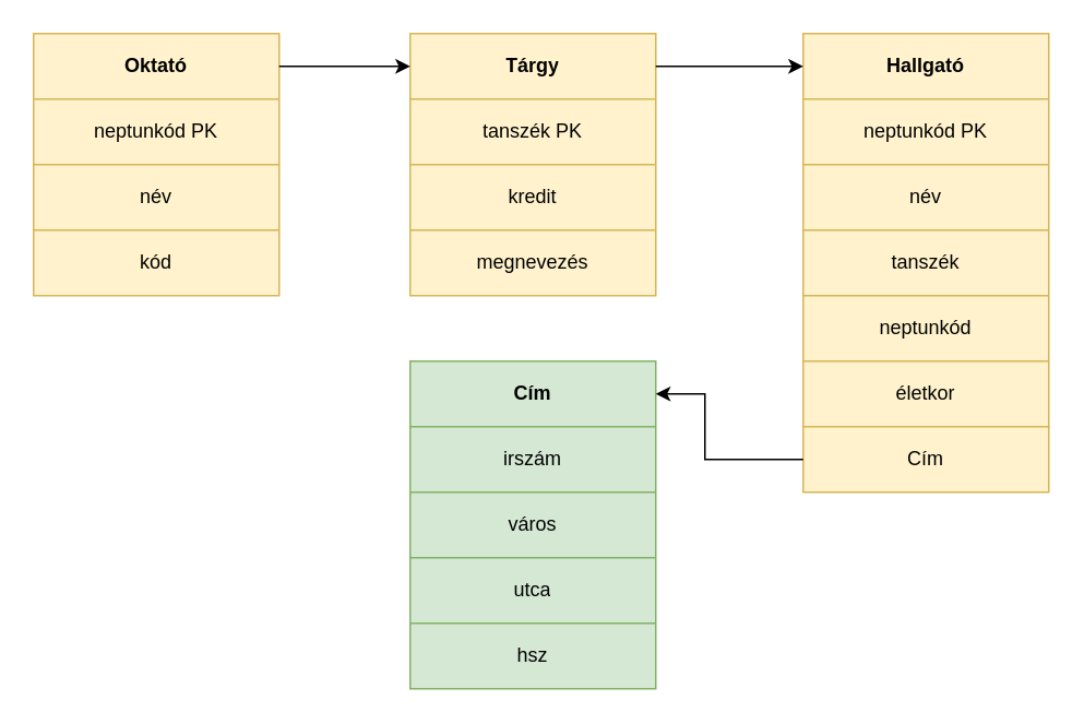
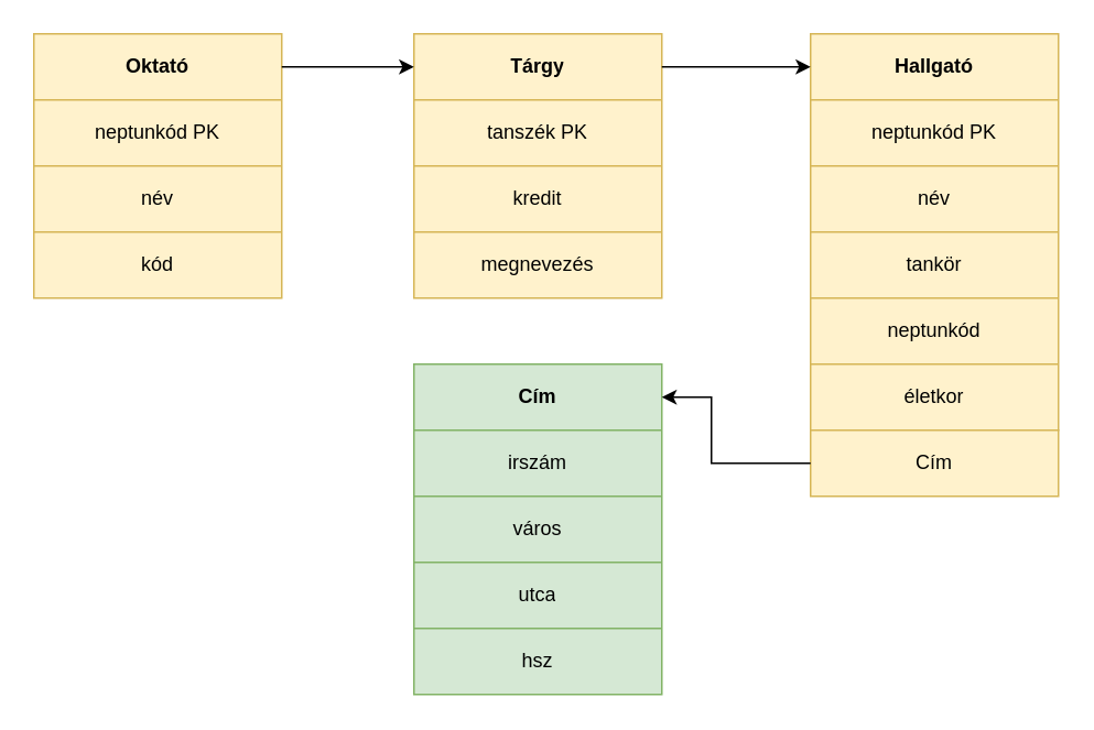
  <mxCell id="0" />
  <mxCell id="1" parent="0" />
  <mxCell id="2" value="" style="shape=table;startSize=0;container=1;collapsible=0;childLayout=tableLayout;fillColor=#fff2cc;strokeColor=#d6b656;" vertex="1" parent="1"><mxGeometry x="20" y="20" width="150" height="160" as="geometry" /></mxCell>
  <mxCell id="3" value="" style="shape=tableRow;horizontal=0;startSize=0;swimlaneHead=0;swimlaneBody=0;strokeColor=inherit;top=0;left=0;bottom=0;right=0;collapsible=0;dropTarget=0;fillColor=none;points=[[0,0.5],[1,0.5]];portConstraint=eastwest;" vertex="1" parent="2"><mxGeometry width="150" height="40" as="geometry" /></mxCell>
  <mxCell id="4" value="&lt;b&gt;Oktató&lt;/b&gt;" style="shape=partialRectangle;html=1;whiteSpace=wrap;connectable=0;strokeColor=inherit;overflow=hidden;fillColor=none;top=0;left=0;bottom=0;right=0;pointerEvents=1;" vertex="1" parent="3"><mxGeometry width="150" height="40" as="geometry"><mxRectangle width="150" height="40" as="alternateBounds" /></mxGeometry></mxCell>
  <mxCell id="5" value="" style="shape=tableRow;horizontal=0;startSize=0;swimlaneHead=0;swimlaneBody=0;strokeColor=inherit;top=0;left=0;bottom=0;right=0;collapsible=0;dropTarget=0;fillColor=none;points=[[0,0.5],[1,0.5]];portConstraint=eastwest;" vertex="1" parent="2"><mxGeometry y="40" width="150" height="40" as="geometry" /></mxCell>
  <mxCell id="6" value="neptunkód PK" style="shape=partialRectangle;html=1;whiteSpace=wrap;connectable=0;strokeColor=inherit;overflow=hidden;fillColor=none;top=0;left=0;bottom=0;right=0;pointerEvents=1;" vertex="1" parent="5"><mxGeometry width="150" height="40" as="geometry"><mxRectangle width="150" height="40" as="alternateBounds" /></mxGeometry></mxCell>
  <mxCell id="7" value="" style="shape=tableRow;horizontal=0;startSize=0;swimlaneHead=0;swimlaneBody=0;strokeColor=inherit;top=0;left=0;bottom=0;right=0;collapsible=0;dropTarget=0;fillColor=none;points=[[0,0.5],[1,0.5]];portConstraint=eastwest;" vertex="1" parent="2"><mxGeometry y="80" width="150" height="40" as="geometry" /></mxCell>
  <mxCell id="8" value="név" style="shape=partialRectangle;html=1;whiteSpace=wrap;connectable=0;strokeColor=inherit;overflow=hidden;fillColor=none;top=0;left=0;bottom=0;right=0;pointerEvents=1;" vertex="1" parent="7"><mxGeometry width="150" height="40" as="geometry"><mxRectangle width="150" height="40" as="alternateBounds" /></mxGeometry></mxCell>
  <mxCell id="9" value="" style="shape=tableRow;horizontal=0;startSize=0;swimlaneHead=0;swimlaneBody=0;strokeColor=inherit;top=0;left=0;bottom=0;right=0;collapsible=0;dropTarget=0;fillColor=none;points=[[0,0.5],[1,0.5]];portConstraint=eastwest;" vertex="1" parent="2"><mxGeometry y="120" width="150" height="40" as="geometry" /></mxCell>
  <mxCell id="10" value="kód" style="shape=partialRectangle;html=1;whiteSpace=wrap;connectable=0;strokeColor=inherit;overflow=hidden;fillColor=none;top=0;left=0;bottom=0;right=0;pointerEvents=1;" vertex="1" parent="9"><mxGeometry width="150" height="40" as="geometry"><mxRectangle width="150" height="40" as="alternateBounds" /></mxGeometry></mxCell>
  <mxCell id="11" value="" style="shape=table;startSize=0;container=1;collapsible=0;childLayout=tableLayout;fillColor=#fff2cc;strokeColor=#d6b656;" vertex="1" parent="1"><mxGeometry x="250" y="20" width="150" height="160" as="geometry" /></mxCell>
  <mxCell id="12" value="" style="shape=tableRow;horizontal=0;startSize=0;swimlaneHead=0;swimlaneBody=0;strokeColor=inherit;top=0;left=0;bottom=0;right=0;collapsible=0;dropTarget=0;fillColor=none;points=[[0,0.5],[1,0.5]];portConstraint=eastwest;" vertex="1" parent="11"><mxGeometry width="150" height="40" as="geometry" /></mxCell>
  <mxCell id="13" value="&lt;b&gt;Tárgy&lt;/b&gt;" style="shape=partialRectangle;html=1;whiteSpace=wrap;connectable=0;strokeColor=inherit;overflow=hidden;fillColor=none;top=0;left=0;bottom=0;right=0;pointerEvents=1;" vertex="1" parent="12"><mxGeometry width="150" height="40" as="geometry"><mxRectangle width="150" height="40" as="alternateBounds" /></mxGeometry></mxCell>
  <mxCell id="14" value="" style="shape=tableRow;horizontal=0;startSize=0;swimlaneHead=0;swimlaneBody=0;strokeColor=inherit;top=0;left=0;bottom=0;right=0;collapsible=0;dropTarget=0;fillColor=none;points=[[0,0.5],[1,0.5]];portConstraint=eastwest;" vertex="1" parent="11"><mxGeometry y="40" width="150" height="40" as="geometry" /></mxCell>
  <mxCell id="15" value="tanszék PK" style="shape=partialRectangle;html=1;whiteSpace=wrap;connectable=0;strokeColor=inherit;overflow=hidden;fillColor=none;top=0;left=0;bottom=0;right=0;pointerEvents=1;" vertex="1" parent="14"><mxGeometry width="150" height="40" as="geometry"><mxRectangle width="150" height="40" as="alternateBounds" /></mxGeometry></mxCell>
  <mxCell id="16" value="" style="shape=tableRow;horizontal=0;startSize=0;swimlaneHead=0;swimlaneBody=0;strokeColor=inherit;top=0;left=0;bottom=0;right=0;collapsible=0;dropTarget=0;fillColor=none;points=[[0,0.5],[1,0.5]];portConstraint=eastwest;" vertex="1" parent="11"><mxGeometry y="80" width="150" height="40" as="geometry" /></mxCell>
  <mxCell id="17" value="kredit" style="shape=partialRectangle;html=1;whiteSpace=wrap;connectable=0;strokeColor=inherit;overflow=hidden;fillColor=none;top=0;left=0;bottom=0;right=0;pointerEvents=1;" vertex="1" parent="16"><mxGeometry width="150" height="40" as="geometry"><mxRectangle width="150" height="40" as="alternateBounds" /></mxGeometry></mxCell>
  <mxCell id="18" value="" style="shape=tableRow;horizontal=0;startSize=0;swimlaneHead=0;swimlaneBody=0;strokeColor=inherit;top=0;left=0;bottom=0;right=0;collapsible=0;dropTarget=0;fillColor=none;points=[[0,0.5],[1,0.5]];portConstraint=eastwest;" vertex="1" parent="11"><mxGeometry y="120" width="150" height="40" as="geometry" /></mxCell>
  <mxCell id="19" value="megnevezés" style="shape=partialRectangle;html=1;whiteSpace=wrap;connectable=0;strokeColor=inherit;overflow=hidden;fillColor=none;top=0;left=0;bottom=0;right=0;pointerEvents=1;" vertex="1" parent="18"><mxGeometry width="150" height="40" as="geometry"><mxRectangle width="150" height="40" as="alternateBounds" /></mxGeometry></mxCell>
  <mxCell id="20" value="" style="shape=table;startSize=0;container=1;collapsible=0;childLayout=tableLayout;fillColor=#fff2cc;strokeColor=#d6b656;" vertex="1" parent="1"><mxGeometry x="490" y="20" width="150" height="240" as="geometry" /></mxCell>
  <mxCell id="21" value="" style="shape=tableRow;horizontal=0;startSize=0;swimlaneHead=0;swimlaneBody=0;strokeColor=inherit;top=0;left=0;bottom=0;right=0;collapsible=0;dropTarget=0;fillColor=none;points=[[0,0.5],[1,0.5]];portConstraint=eastwest;" vertex="1" parent="20"><mxGeometry width="150" height="40" as="geometry" /></mxCell>
  <mxCell id="22" value="&lt;b&gt;Hallgató&lt;/b&gt;" style="shape=partialRectangle;html=1;whiteSpace=wrap;connectable=0;strokeColor=inherit;overflow=hidden;fillColor=none;top=0;left=0;bottom=0;right=0;pointerEvents=1;" vertex="1" parent="21"><mxGeometry width="150" height="40" as="geometry"><mxRectangle width="150" height="40" as="alternateBounds" /></mxGeometry></mxCell>
  <mxCell id="23" value="" style="shape=tableRow;horizontal=0;startSize=0;swimlaneHead=0;swimlaneBody=0;strokeColor=inherit;top=0;left=0;bottom=0;right=0;collapsible=0;dropTarget=0;fillColor=none;points=[[0,0.5],[1,0.5]];portConstraint=eastwest;" vertex="1" parent="20"><mxGeometry y="40" width="150" height="40" as="geometry" /></mxCell>
  <mxCell id="24" value="neptunkód PK" style="shape=partialRectangle;html=1;whiteSpace=wrap;connectable=0;strokeColor=inherit;overflow=hidden;fillColor=none;top=0;left=0;bottom=0;right=0;pointerEvents=1;" vertex="1" parent="23"><mxGeometry width="150" height="40" as="geometry"><mxRectangle width="150" height="40" as="alternateBounds" /></mxGeometry></mxCell>
  <mxCell id="25" value="" style="shape=tableRow;horizontal=0;startSize=0;swimlaneHead=0;swimlaneBody=0;strokeColor=inherit;top=0;left=0;bottom=0;right=0;collapsible=0;dropTarget=0;fillColor=none;points=[[0,0.5],[1,0.5]];portConstraint=eastwest;" vertex="1" parent="20"><mxGeometry y="80" width="150" height="40" as="geometry" /></mxCell>
  <mxCell id="26" value="név" style="shape=partialRectangle;html=1;whiteSpace=wrap;connectable=0;strokeColor=inherit;overflow=hidden;fillColor=none;top=0;left=0;bottom=0;right=0;pointerEvents=1;" vertex="1" parent="25"><mxGeometry width="150" height="40" as="geometry"><mxRectangle width="150" height="40" as="alternateBounds" /></mxGeometry></mxCell>
  <mxCell id="27" value="" style="shape=tableRow;horizontal=0;startSize=0;swimlaneHead=0;swimlaneBody=0;strokeColor=inherit;top=0;left=0;bottom=0;right=0;collapsible=0;dropTarget=0;fillColor=none;points=[[0,0.5],[1,0.5]];portConstraint=eastwest;" vertex="1" parent="20"><mxGeometry y="120" width="150" height="40" as="geometry" /></mxCell>
- <mxCell id="28" value="tanszék" style="shape=partialRectangle;html=1;whiteSpace=wrap;connectable=0;strokeColor=inherit;overflow=hidden;fillColor=none;top=0;left=0;bottom=0;right=0;pointerEvents=1;" vertex="1" parent="27"><mxGeometry width="150" height="40" as="geometry"><mxRectangle width="150" height="40" as="alternateBounds" /></mxGeometry></mxCell>
+ <mxCell id="28" value="tankör" style="shape=partialRectangle;html=1;whiteSpace=wrap;connectable=0;strokeColor=inherit;overflow=hidden;fillColor=none;top=0;left=0;bottom=0;right=0;pointerEvents=1;" vertex="1" parent="27"><mxGeometry width="150" height="40" as="geometry"><mxRectangle width="150" height="40" as="alternateBounds" /></mxGeometry></mxCell>
  <mxCell id="29" value="" style="shape=tableRow;horizontal=0;startSize=0;swimlaneHead=0;swimlaneBody=0;strokeColor=inherit;top=0;left=0;bottom=0;right=0;collapsible=0;dropTarget=0;fillColor=none;points=[[0,0.5],[1,0.5]];portConstraint=eastwest;" vertex="1" parent="20"><mxGeometry y="160" width="150" height="40" as="geometry" /></mxCell>
  <mxCell id="30" value="neptunkód" style="shape=partialRectangle;html=1;whiteSpace=wrap;connectable=0;strokeColor=inherit;overflow=hidden;fillColor=none;top=0;left=0;bottom=0;right=0;pointerEvents=1;" vertex="1" parent="29"><mxGeometry width="150" height="40" as="geometry"><mxRectangle width="150" height="40" as="alternateBounds" /></mxGeometry></mxCell>
  <mxCell id="31" value="" style="shape=tableRow;horizontal=0;startSize=0;swimlaneHead=0;swimlaneBody=0;strokeColor=inherit;top=0;left=0;bottom=0;right=0;collapsible=0;dropTarget=0;fillColor=none;points=[[0,0.5],[1,0.5]];portConstraint=eastwest;" vertex="1" parent="20"><mxGeometry y="200" width="150" height="40" as="geometry" /></mxCell>
  <mxCell id="32" value="életkor" style="shape=partialRectangle;html=1;whiteSpace=wrap;connectable=0;strokeColor=inherit;overflow=hidden;fillColor=none;top=0;left=0;bottom=0;right=0;pointerEvents=1;" vertex="1" parent="31"><mxGeometry width="150" height="40" as="geometry"><mxRectangle width="150" height="40" as="alternateBounds" /></mxGeometry></mxCell>
  <mxCell id="33" value="" style="shape=table;startSize=0;container=1;collapsible=0;childLayout=tableLayout;fillColor=#fff2cc;strokeColor=#d6b656;" vertex="1" parent="1"><mxGeometry x="490" y="260" width="150" height="40" as="geometry" /></mxCell>
  <mxCell id="34" value="" style="shape=tableRow;horizontal=0;startSize=0;swimlaneHead=0;swimlaneBody=0;strokeColor=inherit;top=0;left=0;bottom=0;right=0;collapsible=0;dropTarget=0;fillColor=none;points=[[0,0.5],[1,0.5]];portConstraint=eastwest;" vertex="1" parent="33"><mxGeometry width="150" height="40" as="geometry" /></mxCell>
  <mxCell id="35" value="Cím" style="shape=partialRectangle;html=1;whiteSpace=wrap;connectable=0;strokeColor=inherit;overflow=hidden;fillColor=none;top=0;left=0;bottom=0;right=0;pointerEvents=1;" vertex="1" parent="34"><mxGeometry width="150" height="40" as="geometry"><mxRectangle width="150" height="40" as="alternateBounds" /></mxGeometry></mxCell>
  <mxCell id="36" value="" style="shape=table;startSize=0;container=1;collapsible=0;childLayout=tableLayout;fillColor=#d5e8d4;strokeColor=#82b366;" vertex="1" parent="1"><mxGeometry x="250" y="220" width="150" height="200" as="geometry" /></mxCell>
  <mxCell id="37" value="" style="shape=tableRow;horizontal=0;startSize=0;swimlaneHead=0;swimlaneBody=0;strokeColor=inherit;top=0;left=0;bottom=0;right=0;collapsible=0;dropTarget=0;fillColor=none;points=[[0,0.5],[1,0.5]];portConstraint=eastwest;" vertex="1" parent="36"><mxGeometry width="150" height="40" as="geometry" /></mxCell>
  <mxCell id="38" value="&lt;b&gt;Cím&lt;/b&gt;" style="shape=partialRectangle;html=1;whiteSpace=wrap;connectable=0;strokeColor=inherit;overflow=hidden;fillColor=none;top=0;left=0;bottom=0;right=0;pointerEvents=1;" vertex="1" parent="37"><mxGeometry width="150" height="40" as="geometry"><mxRectangle width="150" height="40" as="alternateBounds" /></mxGeometry></mxCell>
  <mxCell id="39" value="" style="shape=tableRow;horizontal=0;startSize=0;swimlaneHead=0;swimlaneBody=0;strokeColor=inherit;top=0;left=0;bottom=0;right=0;collapsible=0;dropTarget=0;fillColor=none;points=[[0,0.5],[1,0.5]];portConstraint=eastwest;" vertex="1" parent="36"><mxGeometry y="40" width="150" height="40" as="geometry" /></mxCell>
  <mxCell id="40" value="irszám" style="shape=partialRectangle;html=1;whiteSpace=wrap;connectable=0;strokeColor=inherit;overflow=hidden;fillColor=none;top=0;left=0;bottom=0;right=0;pointerEvents=1;" vertex="1" parent="39"><mxGeometry width="150" height="40" as="geometry"><mxRectangle width="150" height="40" as="alternateBounds" /></mxGeometry></mxCell>
  <mxCell id="41" value="" style="shape=tableRow;horizontal=0;startSize=0;swimlaneHead=0;swimlaneBody=0;strokeColor=inherit;top=0;left=0;bottom=0;right=0;collapsible=0;dropTarget=0;fillColor=none;points=[[0,0.5],[1,0.5]];portConstraint=eastwest;" vertex="1" parent="36"><mxGeometry y="80" width="150" height="40" as="geometry" /></mxCell>
  <mxCell id="42" value="város" style="shape=partialRectangle;html=1;whiteSpace=wrap;connectable=0;strokeColor=inherit;overflow=hidden;fillColor=none;top=0;left=0;bottom=0;right=0;pointerEvents=1;" vertex="1" parent="41"><mxGeometry width="150" height="40" as="geometry"><mxRectangle width="150" height="40" as="alternateBounds" /></mxGeometry></mxCell>
  <mxCell id="43" value="" style="shape=tableRow;horizontal=0;startSize=0;swimlaneHead=0;swimlaneBody=0;strokeColor=inherit;top=0;left=0;bottom=0;right=0;collapsible=0;dropTarget=0;fillColor=none;points=[[0,0.5],[1,0.5]];portConstraint=eastwest;" vertex="1" parent="36"><mxGeometry y="120" width="150" height="40" as="geometry" /></mxCell>
  <mxCell id="44" value="utca" style="shape=partialRectangle;html=1;whiteSpace=wrap;connectable=0;strokeColor=inherit;overflow=hidden;fillColor=none;top=0;left=0;bottom=0;right=0;pointerEvents=1;" vertex="1" parent="43"><mxGeometry width="150" height="40" as="geometry"><mxRectangle width="150" height="40" as="alternateBounds" /></mxGeometry></mxCell>
  <mxCell id="45" value="" style="shape=tableRow;horizontal=0;startSize=0;swimlaneHead=0;swimlaneBody=0;strokeColor=inherit;top=0;left=0;bottom=0;right=0;collapsible=0;dropTarget=0;fillColor=none;points=[[0,0.5],[1,0.5]];portConstraint=eastwest;" vertex="1" parent="36"><mxGeometry y="160" width="150" height="40" as="geometry" /></mxCell>
  <mxCell id="46" value="hsz" style="shape=partialRectangle;html=1;whiteSpace=wrap;connectable=0;strokeColor=inherit;overflow=hidden;fillColor=none;top=0;left=0;bottom=0;right=0;pointerEvents=1;" vertex="1" parent="45"><mxGeometry width="150" height="40" as="geometry"><mxRectangle width="150" height="40" as="alternateBounds" /></mxGeometry></mxCell>
  <mxCell id="47" value="" style="endArrow=classic;html=1;rounded=0;entryX=1;entryY=0.5;entryDx=0;entryDy=0;exitX=0;exitY=0.5;exitDx=0;exitDy=0;" edge="1" parent="1" source="34" target="37"><mxGeometry width="50" height="50" relative="1" as="geometry"><mxPoint x="290" y="390" as="sourcePoint" /><mxPoint x="340" y="340" as="targetPoint" /><Array as="points"><mxPoint x="430" y="280" /><mxPoint x="430" y="240" /></Array></mxGeometry></mxCell>
  <mxCell id="48" value="" style="endArrow=classic;html=1;rounded=0;exitX=1;exitY=0.5;exitDx=0;exitDy=0;entryX=0;entryY=0.5;entryDx=0;entryDy=0;" edge="1" parent="1" source="12" target="21"><mxGeometry width="50" height="50" relative="1" as="geometry"><mxPoint x="290" y="290" as="sourcePoint" /><mxPoint x="440" y="40" as="targetPoint" /></mxGeometry></mxCell>
  <mxCell id="49" value="" style="endArrow=classic;html=1;rounded=0;exitX=1;exitY=0.5;exitDx=0;exitDy=0;entryX=0;entryY=0.5;entryDx=0;entryDy=0;" edge="1" parent="1" source="3" target="12"><mxGeometry width="50" height="50" relative="1" as="geometry"><mxPoint x="290" y="290" as="sourcePoint" /><mxPoint x="340" y="240" as="targetPoint" /></mxGeometry></mxCell>
